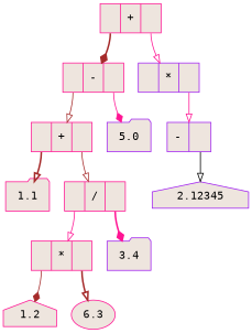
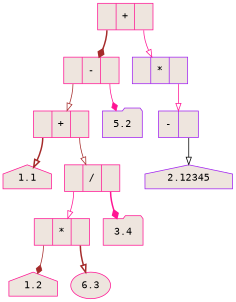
  digraph {
    fontname="DejaVu Sans Mono"
    rankdir=TB
    node [color=deeppink fillcolor=seashell2 fontname="DejaVu Sans Mono" shape=record style=filled]
    edge [arrowhead=onormal color=brown fontname="DejaVu Sans Mono" style=solid tailport=C1]
    n1 [label="<C0>|+|<C1>"]
    n2 [label="<C0>|-|<C1>"]
    n3 [color=purple label="<C0>|*|<C1>"]
    n4 [label="<C0>|+|<C1>"]
-   n5 [color=purple label=5.0 shape=folder]
+   n5 [color=purple label=5.2 shape=folder]
    n6 [color=purple label="-|<C1>"]
-   n7 [label=1.1 shape=folder]
+   n7 [label=1.1 shape=house]
    n8 [label="<C0>|/|<C1>"]
    n9 [label="<C0>|*|<C1>"]
-   n10 [color=purple label=3.4 shape=folder]
+   n10 [label=3.4 shape=folder]
    n11 [label=1.2 shape=house]
    n12 [label=6.3 shape=ellipse]
    n13 [color=purple label=2.12345 shape=house]
    n1 -> n2 [arrowhead=diamond style=bold tailport=C0]
    n1 -> n3 [color=deeppink]
    n2 -> n4 [tailport=C0]
    n2 -> n5 [arrowhead=diamond color=deeppink]
    n3 -> n6 [color=deeppink]
    n4 -> n7 [style=bold tailport=C0]
    n4 -> n8
    n6 -> n13 [color=black]
    n8 -> n9 [color=deeppink tailport=C0]
    n8 -> n10 [arrowhead=diamond color=deeppink style=bold]
    n9 -> n11 [arrowhead=diamond tailport=C0]
    n9 -> n12 [style=bold]
  }
